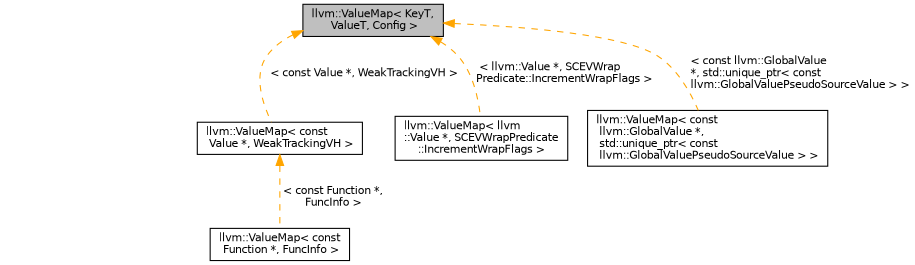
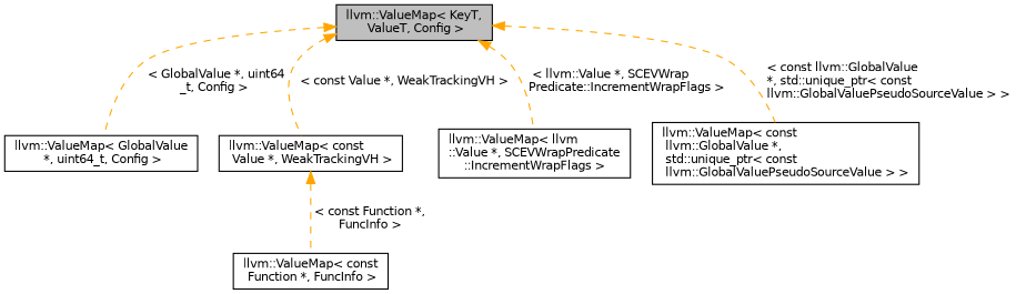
  digraph {
    rankdir=TB
    node [color=black fontname=Helvetica fontsize=10 shape=box]
    edge [color=orange dir=back fontname=Helvetica fontsize=10 labelfontname=Helvetica labelfontsize=10 style=dashed]
    n1 [fillcolor=grey75 fontcolor=black height=0.2 label="llvm::ValueMap\< KeyT,\l ValueT, Config \>" style=filled width=0.4]
+   n2 [height=0.2 label="llvm::ValueMap\< GlobalValue\l *, uint64_t, Config \>" width=0.4]
    n3 [height=0.2 label="llvm::ValueMap\< const\l Value *, WeakTrackingVH \>" width=0.4]
    n4 [height=0.2 label="llvm::ValueMap\< llvm\l::Value *, SCEVWrapPredicate\l::IncrementWrapFlags \>" width=0.4]
    n5 [height=0.2 label="llvm::ValueMap\< const\l llvm::GlobalValue *,\l std::unique_ptr\< const\l llvm::GlobalValuePseudoSourceValue \> \>" width=0.4]
    n6 [height=0.2 label="llvm::ValueMap\< const\l Function *, FuncInfo \>" width=0.4]
+   n1 -> n2 [label=" \< GlobalValue *, uint64\l_t, Config \>"]
    n1 -> n3 [label=" \< const Value *, WeakTrackingVH \>"]
    n1 -> n4 [label=" \< llvm::Value *, SCEVWrap\lPredicate::IncrementWrapFlags \>"]
    n1 -> n5 [label=" \< const llvm::GlobalValue\l *, std::unique_ptr\< const\l llvm::GlobalValuePseudoSourceValue \> \>"]
    n3 -> n6 [label=" \< const Function *,\l FuncInfo \>"]
  }
